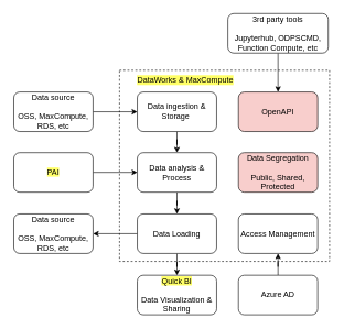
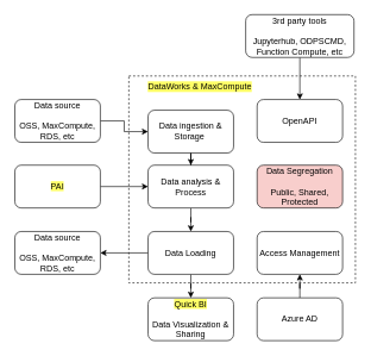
  <mxCell id="0" />
  <mxCell id="1" parent="0" />
  <mxCell id="2" value="" style="rounded=0;whiteSpace=wrap;html=1;dashed=1;" vertex="1" parent="1"><mxGeometry x="180" y="106" width="318" height="290" as="geometry" /></mxCell>
  <mxCell id="3" style="edgeStyle=orthogonalEdgeStyle;rounded=0;orthogonalLoop=1;jettySize=auto;html=1;exitX=1;exitY=0.5;exitDx=0;exitDy=0;entryX=0;entryY=0.5;entryDx=0;entryDy=0;" edge="1" parent="1" source="4" target="6"><mxGeometry relative="1" as="geometry" /></mxCell>
  <mxCell id="4" value="Data source&lt;br&gt;&lt;br&gt;OSS, MaxCompute, RDS, etc" style="rounded=1;whiteSpace=wrap;html=1;flipV=1;flipH=1;" vertex="1" parent="1"><mxGeometry x="20" y="139" width="120" height="60" as="geometry" /></mxCell>
  <mxCell id="5" value="" style="edgeStyle=orthogonalEdgeStyle;rounded=0;orthogonalLoop=1;jettySize=auto;html=1;" edge="1" parent="1" source="6" target="8"><mxGeometry relative="1" as="geometry" /></mxCell>
- <mxCell id="6" value="Data ingestion &amp;amp; Storage&amp;nbsp;" style="rounded=1;whiteSpace=wrap;html=1;flipV=1;flipH=1;" vertex="1" parent="1"><mxGeometry x="207" y="139" width="120" height="60" as="geometry" /></mxCell>
+ <mxCell id="6" value="Data ingestion &amp;amp; Storage&amp;nbsp;" style="rounded=1;whiteSpace=wrap;html=1;flipV=1;flipH=1;" vertex="1" parent="1"><mxGeometry x="207" y="154" width="120" height="60" as="geometry" /></mxCell>
  <mxCell id="7" value="" style="edgeStyle=orthogonalEdgeStyle;rounded=0;orthogonalLoop=1;jettySize=auto;html=1;" edge="1" parent="1" source="8" target="12"><mxGeometry relative="1" as="geometry" /></mxCell>
  <mxCell id="8" value="Data analysis &amp;amp; Process" style="rounded=1;whiteSpace=wrap;html=1;flipV=1;flipH=1;" vertex="1" parent="1"><mxGeometry x="207" y="231" width="120" height="60" as="geometry" /></mxCell>
  <mxCell id="9" value="&lt;span style=&quot;background-color: rgb(255 , 255 , 102)&quot;&gt;Quick BI&lt;br&gt;&lt;/span&gt;&lt;br&gt;Data Visualization &amp;amp; Sharing" style="rounded=1;whiteSpace=wrap;html=1;flipV=1;flipH=1;" vertex="1" parent="1"><mxGeometry x="207" y="417" width="120" height="60" as="geometry" /></mxCell>
  <mxCell id="10" value="" style="edgeStyle=orthogonalEdgeStyle;rounded=0;orthogonalLoop=1;jettySize=auto;html=1;" edge="1" parent="1" source="12" target="9"><mxGeometry relative="1" as="geometry" /></mxCell>
  <mxCell id="11" value="" style="edgeStyle=orthogonalEdgeStyle;rounded=0;orthogonalLoop=1;jettySize=auto;html=1;fontColor=#000000;" edge="1" parent="1" source="12" target="16"><mxGeometry relative="1" as="geometry" /></mxCell>
  <mxCell id="12" value="Data Loading" style="rounded=1;whiteSpace=wrap;html=1;flipV=1;flipH=1;" vertex="1" parent="1"><mxGeometry x="207" y="324" width="120" height="60" as="geometry" /></mxCell>
  <mxCell id="13" value="" style="edgeStyle=orthogonalEdgeStyle;rounded=0;orthogonalLoop=1;jettySize=auto;html=1;" edge="1" parent="1" source="14" target="8"><mxGeometry relative="1" as="geometry" /></mxCell>
  <mxCell id="14" value="&lt;span style=&quot;background-color: rgb(255 , 255 , 102)&quot;&gt;PAI&lt;/span&gt;" style="rounded=1;whiteSpace=wrap;html=1;flipV=1;flipH=1;" vertex="1" parent="1"><mxGeometry x="20" y="231" width="120" height="60" as="geometry" /></mxCell>
  <mxCell id="15" value="DataWorks &amp;amp; MaxCompute" style="text;html=1;strokeColor=none;fillColor=none;align=center;verticalAlign=middle;whiteSpace=wrap;rounded=0;dashed=1;labelBackgroundColor=#FFFF66;fontColor=#000000;" vertex="1" parent="1"><mxGeometry x="200" y="106" width="160" height="30" as="geometry" /></mxCell>
  <mxCell id="16" value="Data source&lt;br&gt;&lt;br&gt;OSS, MaxCompute, RDS, etc" style="rounded=1;whiteSpace=wrap;html=1;flipV=1;flipH=1;" vertex="1" parent="1"><mxGeometry x="20" y="324" width="120" height="60" as="geometry" /></mxCell>
- <mxCell id="17" value="OpenAPI" style="rounded=1;whiteSpace=wrap;html=1;flipV=1;flipH=1;fillColor=#f8cecc;" vertex="1" parent="1"><mxGeometry x="360" y="139" width="120" height="60" as="geometry" /></mxCell>
+ <mxCell id="17" value="OpenAPI" style="rounded=1;whiteSpace=wrap;html=1;flipV=1;flipH=1;" vertex="1" parent="1"><mxGeometry x="360" y="139" width="120" height="60" as="geometry" /></mxCell>
  <mxCell id="18" value="" style="edgeStyle=orthogonalEdgeStyle;rounded=0;orthogonalLoop=1;jettySize=auto;html=1;fontColor=#000000;" edge="1" parent="1" source="19" target="17"><mxGeometry relative="1" as="geometry" /></mxCell>
  <mxCell id="19" value="3rd party tools&lt;br&gt;&lt;br&gt;Jupyterhub, ODPSCMD, Function Compute, etc" style="rounded=1;whiteSpace=wrap;html=1;flipV=1;flipH=1;" vertex="1" parent="1"><mxGeometry x="344" y="20" width="152" height="60" as="geometry" /></mxCell>
  <mxCell id="20" value="Data Segregation&lt;br&gt;&lt;br&gt;Public, Shared, Protected" style="rounded=1;whiteSpace=wrap;html=1;flipV=1;flipH=1;fillColor=#f8cecc;" vertex="1" parent="1"><mxGeometry x="360" y="231" width="120" height="60" as="geometry" /></mxCell>
  <mxCell id="21" value="Access Management" style="rounded=1;whiteSpace=wrap;html=1;flipV=1;flipH=1;" vertex="1" parent="1"><mxGeometry x="360" y="324" width="120" height="60" as="geometry" /></mxCell>
  <mxCell id="22" value="" style="edgeStyle=orthogonalEdgeStyle;rounded=0;orthogonalLoop=1;jettySize=auto;html=1;fontColor=#000000;" edge="1" parent="1" source="23" target="21"><mxGeometry relative="1" as="geometry" /></mxCell>
  <mxCell id="23" value="Azure AD" style="rounded=1;whiteSpace=wrap;html=1;flipV=1;flipH=1;" vertex="1" parent="1"><mxGeometry x="360" y="417" width="120" height="60" as="geometry" /></mxCell>
